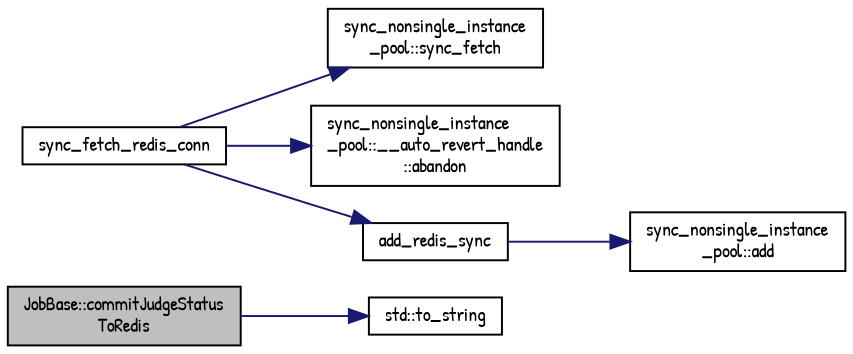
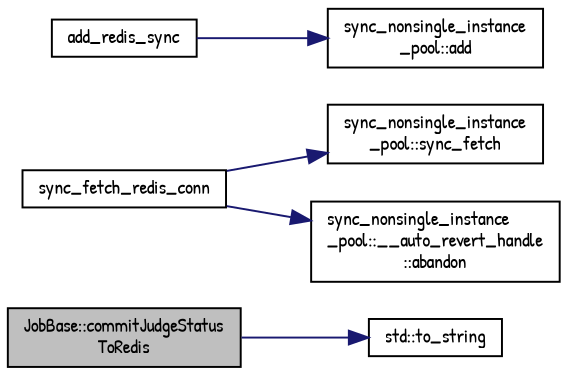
  digraph {
    fontname="Patrick Hand"
    rankdir=LR
    node [color=black fillcolor=white fontname="Patrick Hand" fontsize=10 shape=record style=filled]
    edge [color=midnightblue fontname="Patrick Hand" fontsize=10 labelfontname=Helvetica labelfontsize=10 style=solid]
    n1 [fillcolor=grey75 fontcolor=black height=0.2 label="JobBase::commitJudgeStatus\lToRedis" width=0.4]
    n2 [height=0.2 label="std::to_string" width=0.4]
    n3 [height=0.2 label=sync_fetch_redis_conn width=0.4]
    n4 [height=0.2 label="sync_nonsingle_instance\l_pool::sync_fetch" width=0.4]
    n5 [height=0.2 label="sync_nonsingle_instance\l_pool::__auto_revert_handle\l::abandon" width=0.4]
    n6 [height=0.2 label=add_redis_sync width=0.4]
    n7 [height=0.2 label="sync_nonsingle_instance\l_pool::add" width=0.4]
    n1 -> n2
    n3 -> n4
    n3 -> n5
-   n3 -> n6
    n6 -> n7
  }
